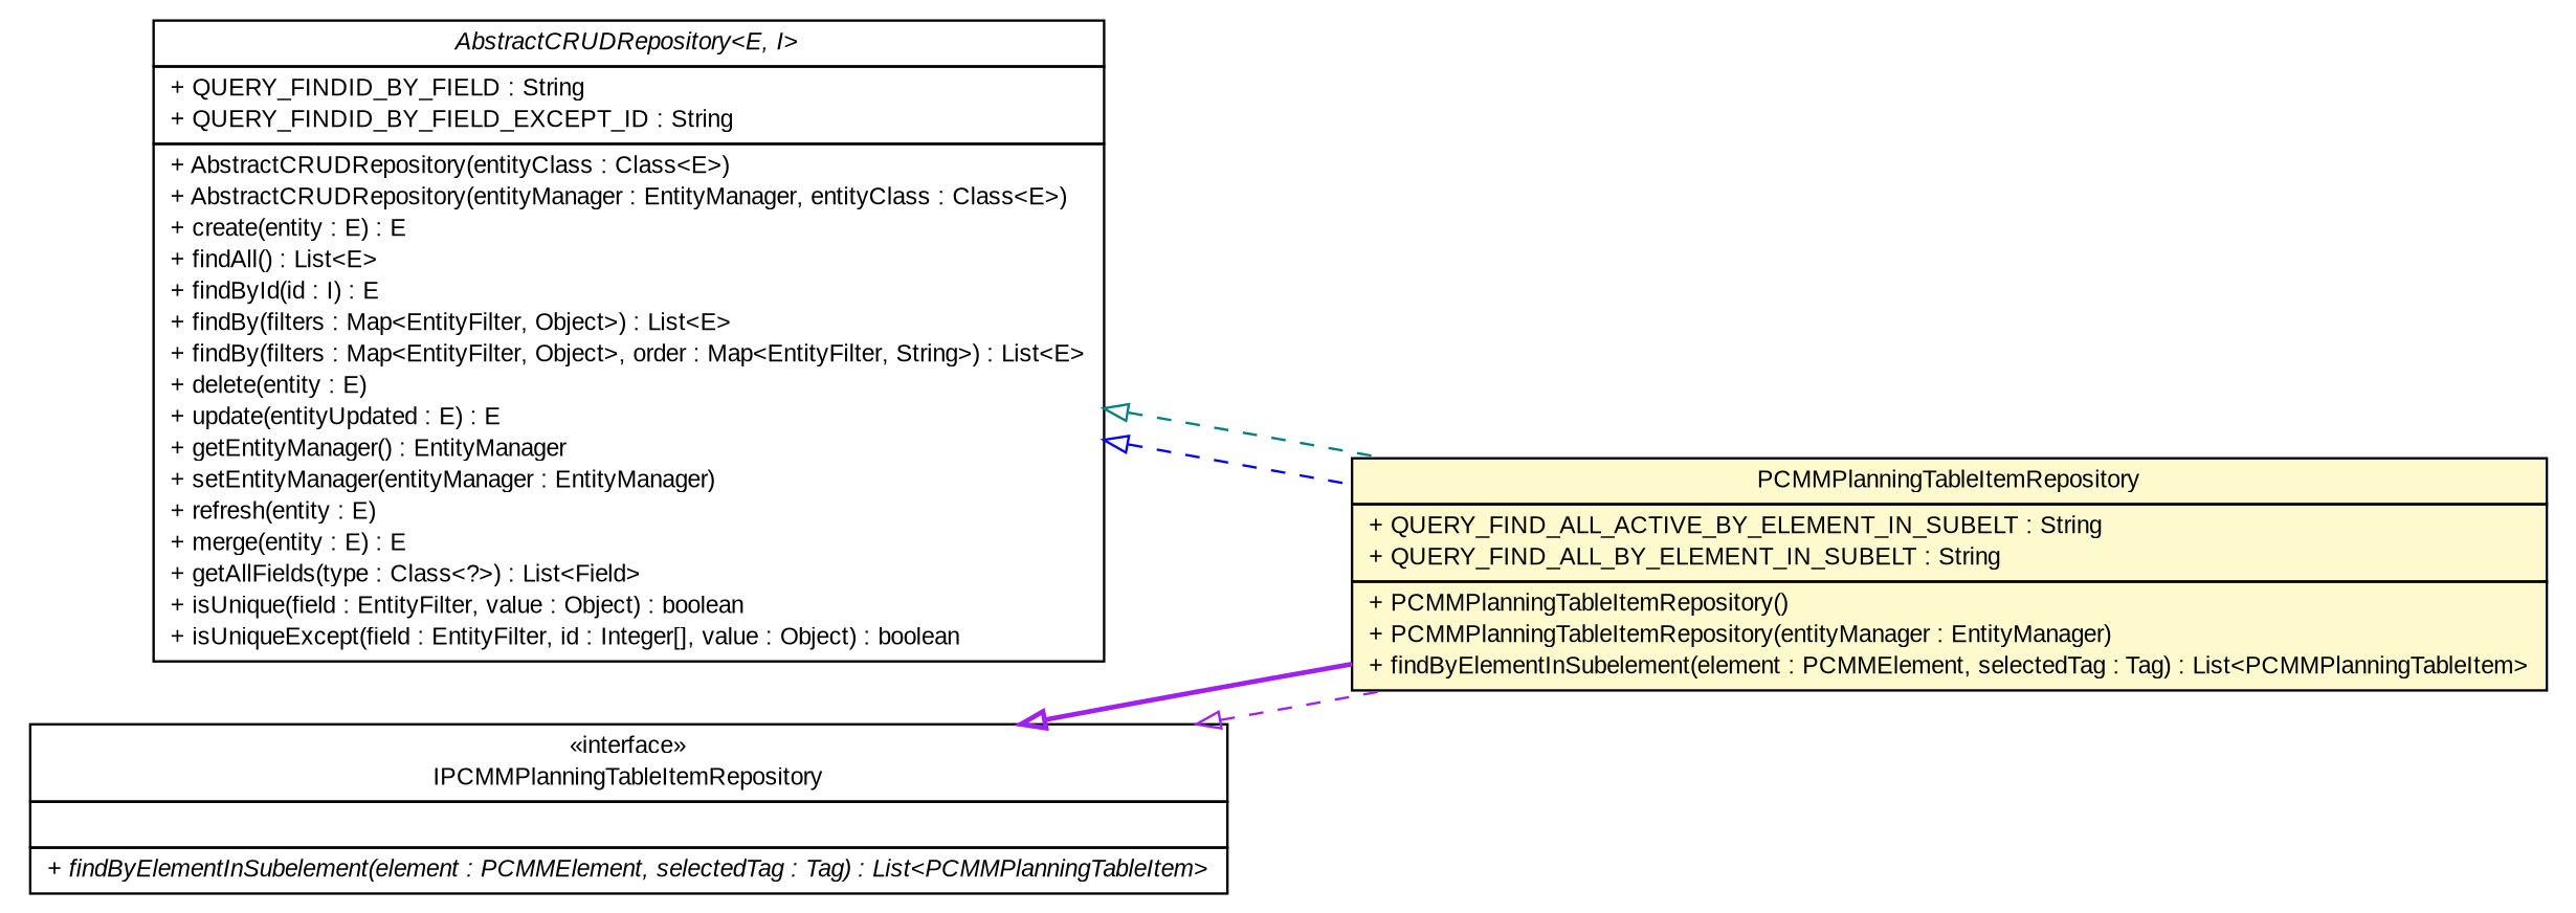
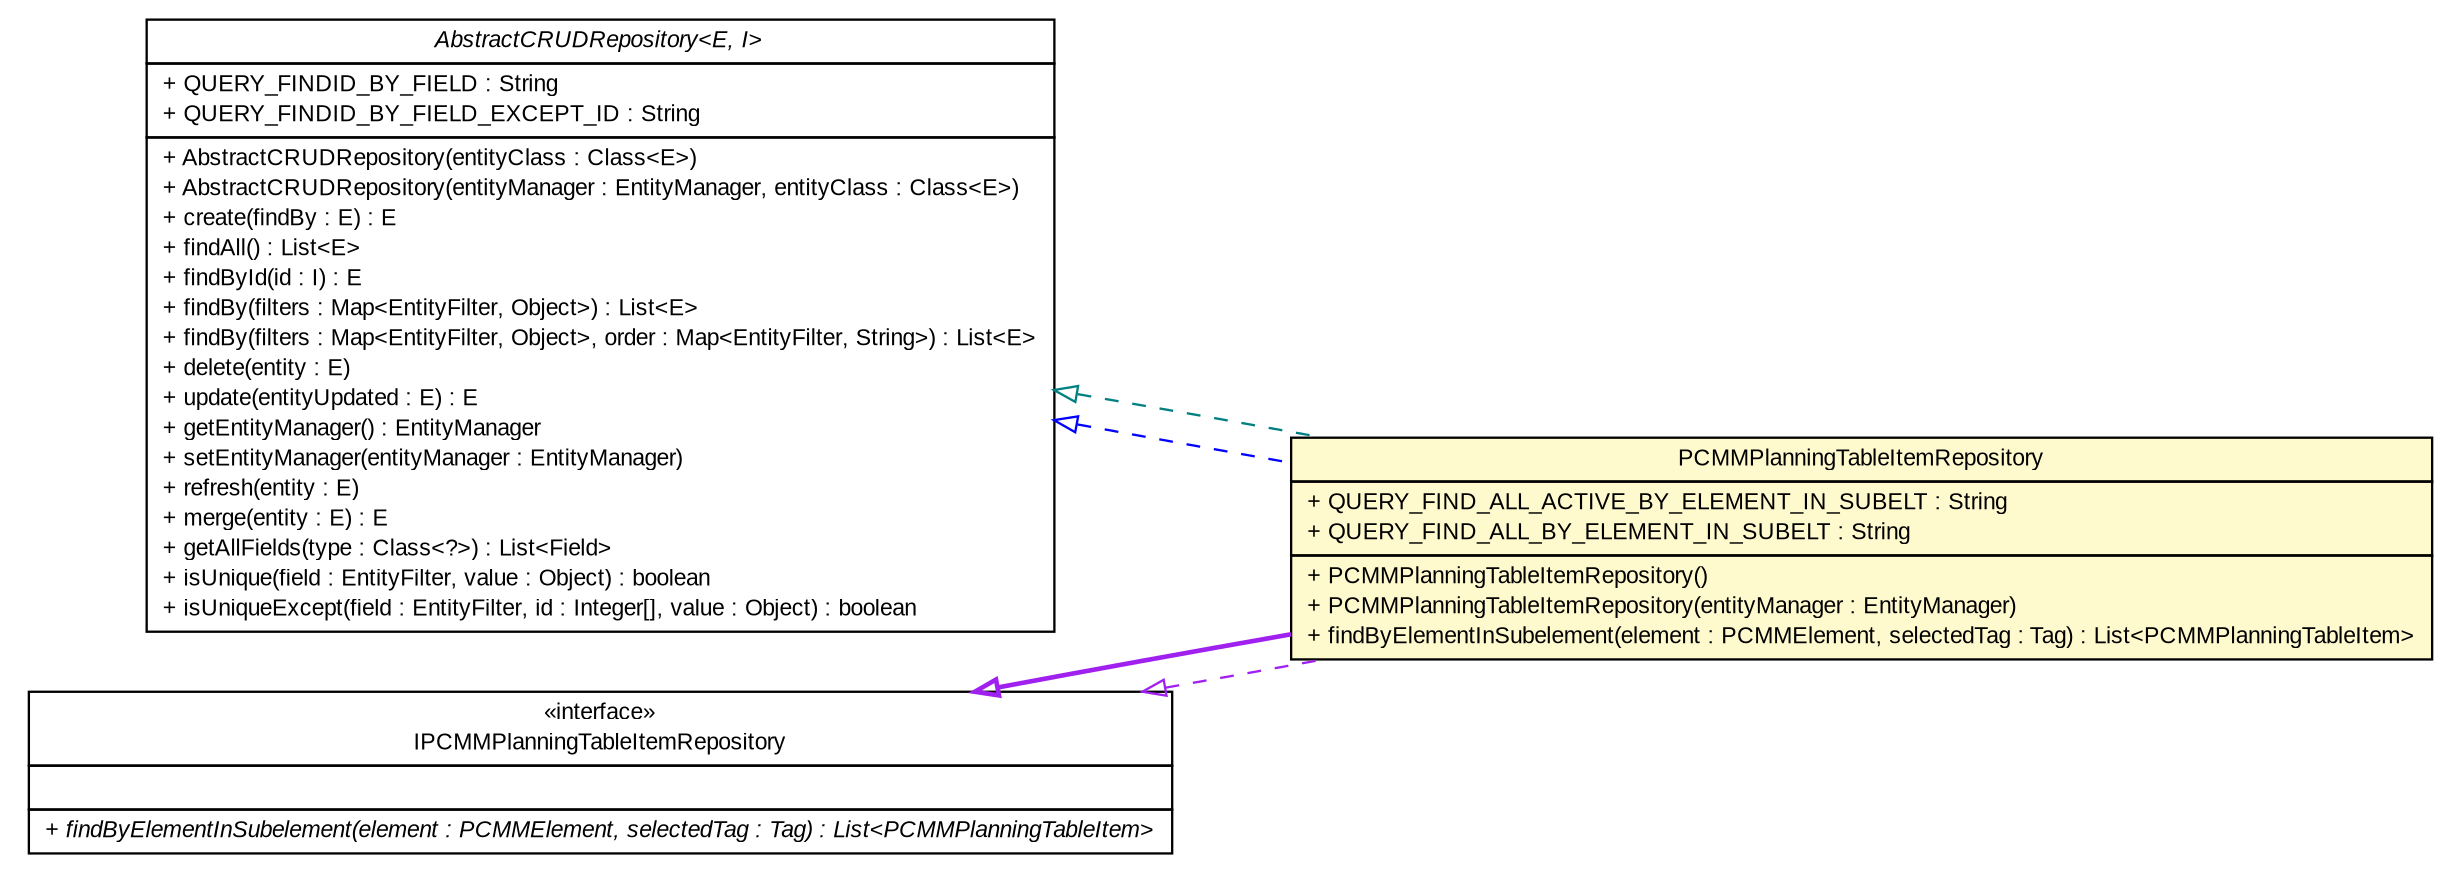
  digraph {
    nodesep=0.25
    ranksep=0.5
    rankdir=LR
    node [fontcolor=black fontname=arial fontsize=10.0 shape=plaintext]
    edge [arrowtail=empty dir=back fontname=arial fontsize=10 headport=p labelfontname=arial labelfontsize=10 tailport=p color=purple style=dashed]
-   n1 [label=<<table title="gov.sandia.cf.dao.AbstractCRUDRepository" border="0" cellborder="1" cellspacing="0" cellpadding="2" port="p" href="../AbstractCRUDRepository.html"> 		<tr><td><table border="0" cellspacing="0" cellpadding="1"> <tr><td align="center" balign="center"><font face="arial italic"> AbstractCRUDRepository&lt;E, I&gt; </font></td></tr> 		</table></td></tr> 		<tr><td><table border="0" cellspacing="0" cellpadding="1"> <tr><td align="left" balign="left"> + QUERY_FINDID_BY_FIELD : String </td></tr> <tr><td align="left" balign="left"> + QUERY_FINDID_BY_FIELD_EXCEPT_ID : String </td></tr> 		</table></td></tr> 		<tr><td><table border="0" cellspacing="0" cellpadding="1"> <tr><td align="left" balign="left"> + AbstractCRUDRepository(entityClass : Class&lt;E&gt;) </td></tr> <tr><td align="left" balign="left"> + AbstractCRUDRepository(entityManager : EntityManager, entityClass : Class&lt;E&gt;) </td></tr> <tr><td align="left" balign="left"> + create(entity : E) : E </td></tr> <tr><td align="left" balign="left"> + findAll() : List&lt;E&gt; </td></tr> <tr><td align="left" balign="left"> + findById(id : I) : E </td></tr> <tr><td align="left" balign="left"> + findBy(filters : Map&lt;EntityFilter, Object&gt;) : List&lt;E&gt; </td></tr> <tr><td align="left" balign="left"> + findBy(filters : Map&lt;EntityFilter, Object&gt;, order : Map&lt;EntityFilter, String&gt;) : List&lt;E&gt; </td></tr> <tr><td align="left" balign="left"> + delete(entity : E) </td></tr> <tr><td align="left" balign="left"> + update(entityUpdated : E) : E </td></tr> <tr><td align="left" balign="left"> + getEntityManager() : EntityManager </td></tr> <tr><td align="left" balign="left"> + setEntityManager(entityManager : EntityManager) </td></tr> <tr><td align="left" balign="left"> + refresh(entity : E) </td></tr> <tr><td align="left" balign="left"> + merge(entity : E) : E </td></tr> <tr><td align="left" balign="left"> + getAllFields(type : Class&lt;?&gt;) : List&lt;Field&gt; </td></tr> <tr><td align="left" balign="left"> + isUnique(field : EntityFilter, value : Object) : boolean </td></tr> <tr><td align="left" balign="left"> + isUniqueExcept(field : EntityFilter, id : Integer[], value : Object) : boolean </td></tr> 		</table></td></tr> 		</table>>]
+   n1 [label=<<table title="gov.sandia.cf.dao.AbstractCRUDRepository" border="0" cellborder="1" cellspacing="0" cellpadding="2" port="p" href="../AbstractCRUDRepository.html"> 		<tr><td><table border="0" cellspacing="0" cellpadding="1"> <tr><td align="center" balign="center"><font face="arial italic"> AbstractCRUDRepository&lt;E, I&gt; </font></td></tr> 		</table></td></tr> 		<tr><td><table border="0" cellspacing="0" cellpadding="1"> <tr><td align="left" balign="left"> + QUERY_FINDID_BY_FIELD : String </td></tr> <tr><td align="left" balign="left"> + QUERY_FINDID_BY_FIELD_EXCEPT_ID : String </td></tr> 		</table></td></tr> 		<tr><td><table border="0" cellspacing="0" cellpadding="1"> <tr><td align="left" balign="left"> + AbstractCRUDRepository(entityClass : Class&lt;E&gt;) </td></tr> <tr><td align="left" balign="left"> + AbstractCRUDRepository(entityManager : EntityManager, entityClass : Class&lt;E&gt;) </td></tr> <tr><td align="left" balign="left"> + create(findBy : E) : E </td></tr> <tr><td align="left" balign="left"> + findAll() : List&lt;E&gt; </td></tr> <tr><td align="left" balign="left"> + findById(id : I) : E </td></tr> <tr><td align="left" balign="left"> + findBy(filters : Map&lt;EntityFilter, Object&gt;) : List&lt;E&gt; </td></tr> <tr><td align="left" balign="left"> + findBy(filters : Map&lt;EntityFilter, Object&gt;, order : Map&lt;EntityFilter, String&gt;) : List&lt;E&gt; </td></tr> <tr><td align="left" balign="left"> + delete(entity : E) </td></tr> <tr><td align="left" balign="left"> + update(entityUpdated : E) : E </td></tr> <tr><td align="left" balign="left"> + getEntityManager() : EntityManager </td></tr> <tr><td align="left" balign="left"> + setEntityManager(entityManager : EntityManager) </td></tr> <tr><td align="left" balign="left"> + refresh(entity : E) </td></tr> <tr><td align="left" balign="left"> + merge(entity : E) : E </td></tr> <tr><td align="left" balign="left"> + getAllFields(type : Class&lt;?&gt;) : List&lt;Field&gt; </td></tr> <tr><td align="left" balign="left"> + isUnique(field : EntityFilter, value : Object) : boolean </td></tr> <tr><td align="left" balign="left"> + isUniqueExcept(field : EntityFilter, id : Integer[], value : Object) : boolean </td></tr> 		</table></td></tr> 		</table>>]
    n2 [label=<<table title="gov.sandia.cf.dao.impl.PCMMPlanningTableItemRepository" border="0" cellborder="1" cellspacing="0" cellpadding="2" port="p" bgcolor="lemonChiffon" href="./PCMMPlanningTableItemRepository.html"> 		<tr><td><table border="0" cellspacing="0" cellpadding="1"> <tr><td align="center" balign="center"> PCMMPlanningTableItemRepository </td></tr> 		</table></td></tr> 		<tr><td><table border="0" cellspacing="0" cellpadding="1"> <tr><td align="left" balign="left"> + QUERY_FIND_ALL_ACTIVE_BY_ELEMENT_IN_SUBELT : String </td></tr> <tr><td align="left" balign="left"> + QUERY_FIND_ALL_BY_ELEMENT_IN_SUBELT : String </td></tr> 		</table></td></tr> 		<tr><td><table border="0" cellspacing="0" cellpadding="1"> <tr><td align="left" balign="left"> + PCMMPlanningTableItemRepository() </td></tr> <tr><td align="left" balign="left"> + PCMMPlanningTableItemRepository(entityManager : EntityManager) </td></tr> <tr><td align="left" balign="left"> + findByElementInSubelement(element : PCMMElement, selectedTag : Tag) : List&lt;PCMMPlanningTableItem&gt; </td></tr> 		</table></td></tr> 		</table>>]
    n3 [label=<<table title="gov.sandia.cf.dao.IPCMMPlanningTableItemRepository" border="0" cellborder="1" cellspacing="0" cellpadding="2" port="p" href="../IPCMMPlanningTableItemRepository.html"> 		<tr><td><table border="0" cellspacing="0" cellpadding="1"> <tr><td align="center" balign="center"> &#171;interface&#187; </td></tr> <tr><td align="center" balign="center"> IPCMMPlanningTableItemRepository </td></tr> 		</table></td></tr> 		<tr><td><table border="0" cellspacing="0" cellpadding="1"> <tr><td align="left" balign="left">  </td></tr> 		</table></td></tr> 		<tr><td><table border="0" cellspacing="0" cellpadding="1"> <tr><td align="left" balign="left"><font face="arial italic" point-size="10.0"> + findByElementInSubelement(element : PCMMElement, selectedTag : Tag) : List&lt;PCMMPlanningTableItem&gt; </font></td></tr> 		</table></td></tr> 		</table>>]
    n1 -> n2 [color=blue]
    n1 -> n2 [color=teal]
    n3 -> n2
    n3 -> n2 [style=bold]
  }
